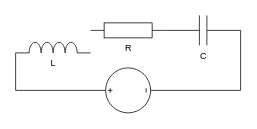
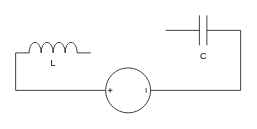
  <mxCell id="0" />
  <mxCell id="1" parent="0" />
- <mxCell id="2" value="R" style="pointerEvents=1;verticalLabelPosition=bottom;shadow=0;dashed=0;align=center;html=1;verticalAlign=top;shape=mxgraph.electrical.resistors.resistor_1;" vertex="1" parent="1"><mxGeometry x="120" y="30" width="100" height="20" as="geometry" /></mxCell>
  <mxCell id="3" value="L" style="pointerEvents=1;verticalLabelPosition=bottom;shadow=0;dashed=0;align=center;html=1;verticalAlign=top;shape=mxgraph.electrical.inductors.inductor_3;" vertex="1" parent="1"><mxGeometry x="20" y="56" width="100" height="14" as="geometry" /></mxCell>
  <mxCell id="4" value="C" style="pointerEvents=1;verticalLabelPosition=bottom;shadow=0;dashed=0;align=center;html=1;verticalAlign=top;shape=mxgraph.electrical.capacitors.capacitor_1;" vertex="1" parent="1"><mxGeometry x="220" y="20" width="100" height="40" as="geometry" /></mxCell>
  <mxCell id="5" value="" style="pointerEvents=1;verticalLabelPosition=bottom;shadow=0;dashed=0;align=center;html=1;verticalAlign=top;shape=mxgraph.electrical.signal_sources.source;aspect=fixed;points=[[0.5,0,0],[1,0.5,0],[0.5,1,0],[0,0.5,0]];elSignalType=dc3;rotation=-90;" vertex="1" parent="1"><mxGeometry x="140" y="90" width="60" height="60" as="geometry" /></mxCell>
  <mxCell id="6" value="" style="endArrow=none;html=1;rounded=0;exitX=0.5;exitY=1;exitDx=0;exitDy=0;exitPerimeter=0;entryX=1;entryY=0.5;entryDx=0;entryDy=0;entryPerimeter=0;" edge="1" parent="1" source="5" target="4"><mxGeometry width="50" height="50" relative="1" as="geometry"><mxPoint x="310" y="190" as="sourcePoint" /><mxPoint x="330" y="120" as="targetPoint" /><Array as="points"><mxPoint x="320" y="120" /></Array></mxGeometry></mxCell>
  <mxCell id="7" value="" style="endArrow=none;html=1;rounded=0;exitX=0.5;exitY=0;exitDx=0;exitDy=0;exitPerimeter=0;entryX=0;entryY=1;entryDx=0;entryDy=0;entryPerimeter=0;" edge="1" parent="1" source="5" target="3"><mxGeometry width="50" height="50" relative="1" as="geometry"><mxPoint x="-20" y="190" as="sourcePoint" /><mxPoint x="100" y="110" as="targetPoint" /><Array as="points"><mxPoint x="20" y="120" /></Array></mxGeometry></mxCell>
